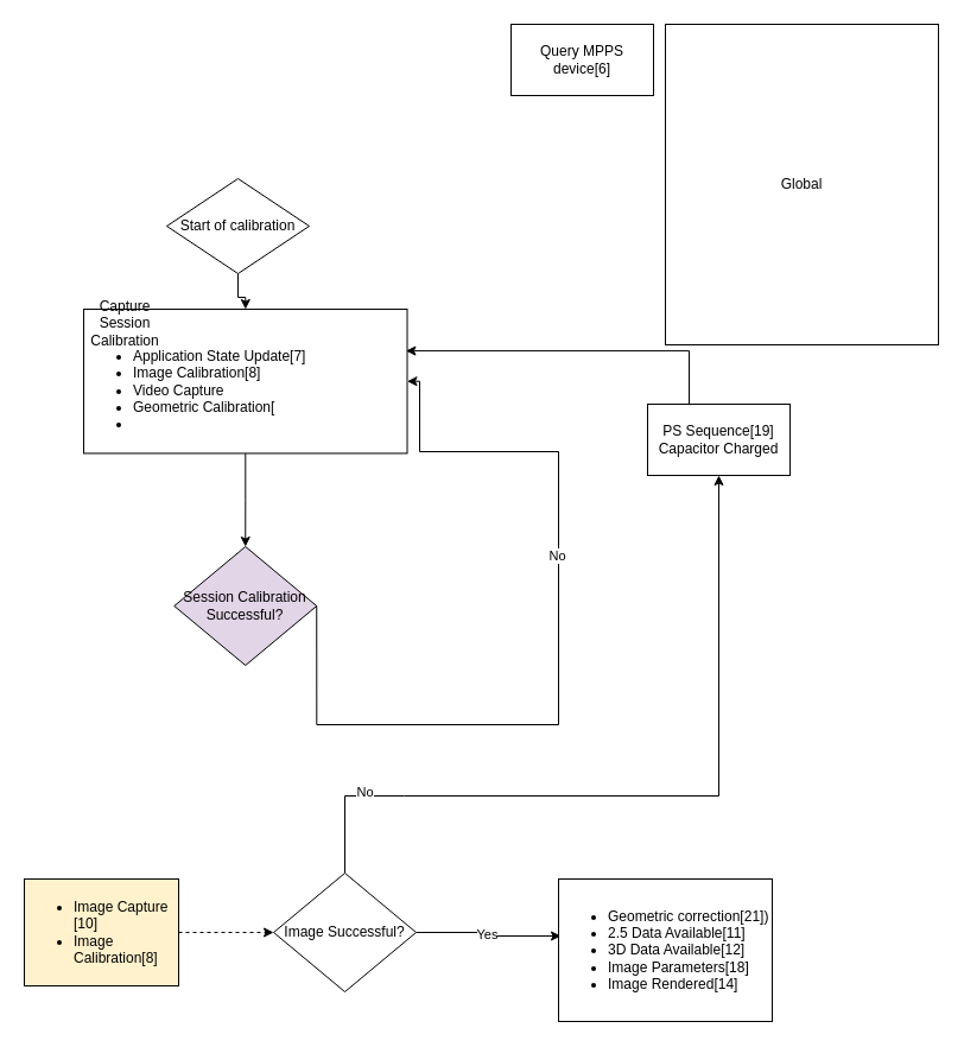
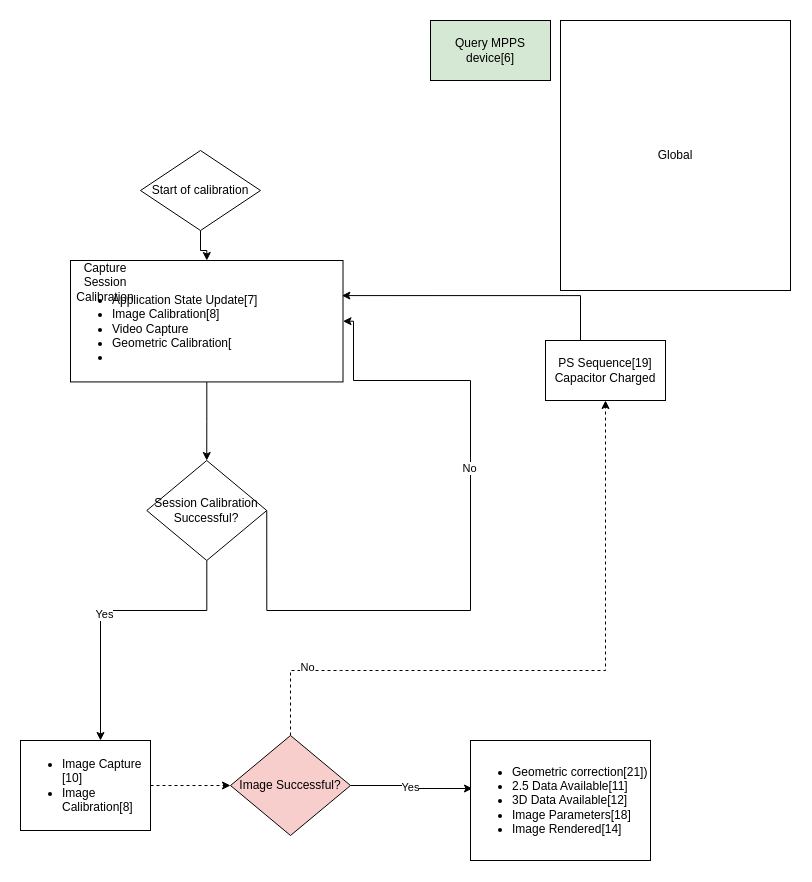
  <mxCell id="0" />
  <mxCell id="1" parent="0" />
  <mxCell id="2" style="edgeStyle=orthogonalEdgeStyle;rounded=0;orthogonalLoop=1;jettySize=auto;html=1;entryX=0.5;entryY=0;entryDx=0;entryDy=0;" edge="1" parent="1" source="9" target="7"><mxGeometry relative="1" as="geometry"><mxPoint x="160" y="660" as="targetPoint" /></mxGeometry></mxCell>
  <mxCell id="3" style="edgeStyle=orthogonalEdgeStyle;rounded=0;orthogonalLoop=1;jettySize=auto;html=1;entryX=1;entryY=0.5;entryDx=0;entryDy=0;exitX=1;exitY=0.5;exitDx=0;exitDy=0;" edge="1" parent="1" source="7" target="9"><mxGeometry relative="1" as="geometry"><Array as="points"><mxPoint x="470" y="610" /><mxPoint x="470" y="380" /><mxPoint x="353" y="380" /></Array></mxGeometry></mxCell>
  <mxCell id="4" value="No" style="edgeLabel;html=1;align=center;verticalAlign=middle;resizable=0;points=[];" vertex="1" connectable="0" parent="3"><mxGeometry x="0.237" y="2" relative="1" as="geometry"><mxPoint as="offset" /></mxGeometry></mxCell>
- <mxCell id="7" value="Session Calibration Successful?" style="rhombus;whiteSpace=wrap;html=1;fillColor=#e1d5e7;" vertex="1" parent="1"><mxGeometry x="146.25" y="460" width="120" height="100" as="geometry" /></mxCell>
+ <mxCell id="5" style="edgeStyle=orthogonalEdgeStyle;rounded=0;orthogonalLoop=1;jettySize=auto;html=1;" edge="1" parent="1" source="7" target="17"><mxGeometry relative="1" as="geometry"><Array as="points"><mxPoint x="100" y="610" /></Array></mxGeometry></mxCell>
+ <mxCell id="6" value="Yes" style="edgeLabel;html=1;align=center;verticalAlign=middle;resizable=0;points=[];" vertex="1" connectable="0" parent="5"><mxGeometry x="0.117" y="3" relative="1" as="geometry"><mxPoint as="offset" /></mxGeometry></mxCell>
+ <mxCell id="7" value="Session Calibration Successful?" style="rhombus;whiteSpace=wrap;html=1;" vertex="1" parent="1"><mxGeometry x="146.25" y="460" width="120" height="100" as="geometry" /></mxCell>
  <mxCell id="8" value="" style="group" vertex="1" connectable="0" parent="1"><mxGeometry x="70" y="260" width="272.5" height="170" as="geometry" /></mxCell>
  <mxCell id="9" value="&lt;div style=&quot;text-align: center&quot;&gt;&lt;br&gt;&lt;/div&gt;&lt;ul&gt;&lt;li&gt;&lt;span style=&quot;text-align: center&quot;&gt;Application State Update[7]&lt;/span&gt;&lt;/li&gt;&lt;li&gt;Image Calibration[8]&lt;/li&gt;&lt;li&gt;Video Capture&lt;/li&gt;&lt;li&gt;Geometric Calibration[&lt;/li&gt;&lt;li&gt;&lt;span style=&quot;color: rgba(0 , 0 , 0 , 0) ; font-family: monospace ; font-size: 0px&quot;&gt;%3CmxGraphModel%3E%3Croot%3E%3CmxCell%20id%3D%220%22%2F%3E%3CmxCell%20id%3D%221%22%20parent%3D%220%22%2F%3E%3CmxCell%20id%3D%222%22%20style%3D%22edgeStyle%3DorthogonalEdgeStyle%3Brounded%3D0%3BorthogonalLoop%3D1%3BjettySize%3Dauto%3Bhtml%3D1%3BentryX%3D0.5%3BentryY%3D0%3BentryDx%3D0%3BentryDy%3D0%3B%22%20edge%3D%221%22%20source%3D%229%22%20target%3D%227%22%20parent%3D%221%22%3E%3CmxGeometry%20relative%3D%221%22%20as%3D%22geometry%22%3E%3CmxPoint%20x%3D%22100%22%20y%3D%22900%22%20as%3D%22targetPoint%22%2F%3E%3C%2FmxGeometry%3E%3C%2FmxCell%3E%3CmxCell%20id%3D%223%22%20style%3D%22edgeStyle%3DorthogonalEdgeStyle%3Brounded%3D0%3BorthogonalLoop%3D1%3BjettySize%3Dauto%3Bhtml%3D1%3BentryX%3D1%3BentryY%3D0.5%3BentryDx%3D0%3BentryDy%3D0%3BexitX%3D1%3BexitY%3D0.5%3BexitDx%3D0%3BexitDy%3D0%3B%22%20edge%3D%221%22%20source%3D%227%22%20target%3D%229%22%20parent%3D%221%22%3E%3CmxGeometry%20relative%3D%221%22%20as%3D%22geometry%22%3E%3CArray%20as%3D%22points%22%3E%3CmxPoint%20x%3D%22410%22%20y%3D%22850%22%2F%3E%3CmxPoint%20x%3D%22410%22%20y%3D%22620%22%2F%3E%3C%2FArray%3E%3C%2FmxGeometry%3E%3C%2FmxCell%3E%3CmxCell%20id%3D%224%22%20value%3D%22No%22%20style%3D%22edgeLabel%3Bhtml%3D1%3Balign%3Dcenter%3BverticalAlign%3Dmiddle%3Bresizable%3D0%3Bpoints%3D%5B%5D%3B%22%20vertex%3D%221%22%20connectable%3D%220%22%20parent%3D%223%22%3E%3CmxGeometry%20x%3D%220.237%22%20y%3D%222%22%20relative%3D%221%22%20as%3D%22geometry%22%3E%3CmxPoint%20as%3D%22offset%22%2F%3E%3C%2FmxGeometry%3E%3C%2FmxCell%3E%3CmxCell%20id%3D%225%22%20style%3D%22edgeStyle%3DorthogonalEdgeStyle%3Brounded%3D0%3BorthogonalLoop%3D1%3BjettySize%3Dauto%3Bhtml%3D1%3B%22%20edge%3D%221%22%20source%3D%227%22%20target%3D%2217%22%20parent%3D%221%22%3E%3CmxGeometry%20relative%3D%221%22%20as%3D%22geometry%22%3E%3CArray%20as%3D%22points%22%3E%3CmxPoint%20x%3D%2240%22%20y%3D%22850%22%2F%3E%3C%2FArray%3E%3C%2FmxGeometry%3E%3C%2FmxCell%3E%3CmxCell%20id%3D%226%22%20value%3D%22Yes%22%20style%3D%22edgeLabel%3Bhtml%3D1%3Balign%3Dcenter%3BverticalAlign%3Dmiddle%3Bresizable%3D0%3Bpoints%3D%5B%5D%3B%22%20vertex%3D%221%22%20connectable%3D%220%22%20parent%3D%225%22%3E%3CmxGeometry%20x%3D%220.117%22%20y%3D%223%22%20relative%3D%221%22%20as%3D%22geometry%22%3E%3CmxPoint%20as%3D%22offset%22%2F%3E%3C%2FmxGeometry%3E%3C%2FmxCell%3E%3CmxCell%20id%3D%227%22%20value%3D%22Calibration%20Successful%3F%22%20style%3D%22rhombus%3BwhiteSpace%3Dwrap%3Bhtml%3D1%3B%22%20vertex%3D%221%22%20parent%3D%221%22%3E%3CmxGeometry%20x%3D%22120%22%20y%3D%22800%22%20width%3D%22120%22%20height%3D%22100%22%20as%3D%22geometry%22%2F%3E%3C%2FmxCell%3E%3CmxCell%20id%3D%228%22%20value%3D%22%22%20style%3D%22group%22%20vertex%3D%221%22%20connectable%3D%220%22%20parent%3D%221%22%3E%3CmxGeometry%20x%3D%2267.5%22%20y%3D%22570%22%20width%3D%22225%22%20height%3D%22140%22%20as%3D%22geometry%22%2F%3E%3C%2FmxCell%3E%3CmxCell%20id%3D%229%22%20value%3D%22%26lt%3Bul%26gt%3B%26lt%3Bli%26gt%3B%26lt%3Bspan%20style%3D%26quot%3Btext-align%3A%20center%26quot%3B%26gt%3BMPPS%20State%20Update%5B6%5D%26lt%3B%2Fspan%26gt%3B%26lt%3B%2Fli%26gt%3B%26lt%3Bli%26gt%3B%26lt%3Bspan%20style%3D%26quot%3Btext-align%3A%20center%26quot%3B%26gt%3BApplication%20State%20Update%5B7%5D%26lt%3B%2Fspan%26gt%3B%26lt%3B%2Fli%26gt%3B%26lt%3Bli%26gt%3BImage%20Calibration%5B8%5D%26lt%3B%2Fli%26gt%3B%26lt%3Bli%26gt%3BVideo%20Capture%5B9%5D%26lt%3B%2Fli%26gt%3B%26lt%3B%2Ful%26gt%3B%22%20style%3D%22rounded%3D0%3BwhiteSpace%3Dwrap%3Bhtml%3D1%3Balign%3Dleft%3B%22%20vertex%3D%221%22%20parent%3D%228%22%3E%3CmxGeometry%20width%3D%22225%22%20height%3D%22100%22%20as%3D%22geometry%22%2F%3E%3C%2FmxCell%3E%3CmxCell%20id%3D%2210%22%20value%3D%22Calibration%22%20style%3D%22text%3Bhtml%3D1%3BstrokeColor%3Dnone%3BfillColor%3Dnone%3Balign%3Dcenter%3BverticalAlign%3Dmiddle%3BwhiteSpace%3Dwrap%3Brounded%3D0%3B%22%20vertex%3D%221%22%20parent%3D%228%22%3E%3CmxGeometry%20x%3D%2212.5%22%20width%3D%2233.333%22%20height%3D%2215.556%22%20as%3D%22geometry%22%2F%3E%3C%2FmxCell%3E%3CmxCell%20id%3D%2211%22%20style%3D%22edgeStyle%3DorthogonalEdgeStyle%3Brounded%3D0%3BorthogonalLoop%3D1%3BjettySize%3Dauto%3Bhtml%3D1%3BentryX%3D0.5%3BentryY%3D1%3BentryDx%3D0%3BentryDy%3D0%3BexitX%3D0.5%3BexitY%3D0%3BexitDx%3D0%3BexitDy%3D0%3B%22%20edge%3D%221%22%20source%3D%2214%22%20target%3D%2219%22%20parent%3D%221%22%3E%3CmxGeometry%20relative%3D%221%22%20as%3D%22geometry%22%3E%3CArray%20as%3D%22points%22%3E%3CmxPoint%20x%3D%22280%22%20y%3D%22910%22%2F%3E%3CmxPoint%20x%3D%22520%22%20y%3D%22910%22%2F%3E%3C%2FArray%3E%3C%2FmxGeometry%3E%3C%2FmxCell%3E%3CmxCell%20id%3D%2212%22%20value%3D%22No%22%20style%3D%22edgeLabel%3Bhtml%3D1%3Balign%3Dcenter%3BverticalAlign%3Dmiddle%3Bresizable%3D0%3Bpoints%3D%5B%5D%3B%22%20vertex%3D%221%22%20connectable%3D%220%22%20parent%3D%2211%22%3E%3CmxGeometry%20x%3D%22-0.752%22%20y%3D%224%22%20relative%3D%221%22%20as%3D%22geometry%22%3E%3CmxPoint%20as%3D%22offset%22%2F%3E%3C%2FmxGeometry%3E%3C%2FmxCell%3E%3CmxCell%20id%3D%2213%22%20value%3D%22Yes%22%20style%3D%22edgeStyle%3DorthogonalEdgeStyle%3Brounded%3D0%3BorthogonalLoop%3D1%3BjettySize%3Dauto%3Bhtml%3D1%3BentryX%3D0.011%3BentryY%3D0.4%3BentryDx%3D0%3BentryDy%3D0%3BentryPerimeter%3D0%3B%22%20edge%3D%221%22%20source%3D%2214%22%20target%3D%2215%22%20parent%3D%221%22%3E%3CmxGeometry%20relative%3D%221%22%20as%3D%22geometry%22%2F%3E%3C%2FmxCell%3E%3CmxCell%20id%3D%2214%22%20value%3D%22Image%20Successful%3F%22%20style%3D%22rhombus%3BwhiteSpace%3Dwrap%3Bhtml%3D1%3B%22%20vertex%3D%221%22%20parent%3D%221%22%3E%3CmxGeometry%20x%3D%22220%22%20y%3D%22975%22%20width%3D%22120%22%20height%3D%22100%22%20as%3D%22geometry%22%2F%3E%3C%2FmxCell%3E%3CmxCell%20id%3D%2215%22%20value%3D%22%26lt%3Bul%26gt%3B%26lt%3Bli%26gt%3BGeometric%20correction%5B21%5D)%26lt%3B%2Fli%26gt%3B%26lt%3Bli%26gt%3B2.5%20Data%20Available%5B11%5D%26lt%3B%2Fli%26gt%3B%26lt%3Bli%26gt%3B3D%20Data%20Available%5B12%5D%26lt%3B%2Fli%26gt%3B%26lt%3Bli%26gt%3BImage%20Parameters%5B18%5D%26lt%3B%2Fli%26gt%3B%26lt%3Bli%26gt%3BImage%20Rendered%5B14%5D%26lt%3B%2Fli%26gt%3B%26lt%3B%2Ful%26gt%3B%22%20style%3D%22rounded%3D0%3BwhiteSpace%3Dwrap%3Bhtml%3D1%3Balign%3Dleft%3B%22%20vertex%3D%221%22%20parent%3D%221%22%3E%3CmxGeometry%20x%3D%22410%22%20y%3D%22980%22%20width%3D%22180%22%20height%3D%22120%22%20as%3D%22geometry%22%2F%3E%3C%2FmxCell%3E%3CmxCell%20id%3D%2216%22%20style%3D%22edgeStyle%3DorthogonalEdgeStyle%3Brounded%3D0%3BorthogonalLoop%3D1%3BjettySize%3Dauto%3Bhtml%3D1%3BentryX%3D0%3BentryY%3D0.5%3BentryDx%3D0%3BentryDy%3D0%3B%22%20edge%3D%221%22%20source%3D%2217%22%20target%3D%2214%22%20parent%3D%221%22%3E%3CmxGeometry%20relative%3D%221%22%20as%3D%22geometry%22%2F%3E%3C%2FmxCell%3E%3CmxCell%20id%3D%2217%22%20value%3D%22%26lt%3Bul%26gt%3B%26lt%3Bli%26gt%3BImage%20Capture%20%5B10%5D%26lt%3B%2Fli%26gt%3B%26lt%3Bli%26gt%3BGeometric%20calibration%5B5%5D%26lt%3B%2Fli%26gt%3B%26lt%3B%2Ful%26gt%3B%22%20style%3D%22rounded%3D0%3BwhiteSpace%3Dwrap%3Bhtml%3D1%3Balign%3Dleft%3B%22%20vertex%3D%221%22%20parent%3D%221%22%3E%3CmxGeometry%20x%3D%2220%22%20y%3D%22980%22%20width%3D%22130%22%20height%3D%2290%22%20as%3D%22geometry%22%2F%3E%3C%2FmxCell%3E%3CmxCell%20id%3D%2218%22%20style%3D%22edgeStyle%3DorthogonalEdgeStyle%3Brounded%3D0%3BorthogonalLoop%3D1%3BjettySize%3Dauto%3Bhtml%3D1%3BentryX%3D0.996%3BentryY%3D0.289%3BentryDx%3D0%3BentryDy%3D0%3BentryPerimeter%3D0%3B%22%20edge%3D%221%22%20source%3D%2219%22%20target%3D%229%22%20parent%3D%221%22%3E%3CmxGeometry%20relative%3D%221%22%20as%3D%22geometry%22%3E%3CArray%20as%3D%22points%22%3E%3CmxPoint%20x%3D%22420%22%20y%3D%22599%22%2F%3E%3CmxPoint%20x%3D%22420%22%20y%3D%22599%22%2F%3E%3C%2FArray%3E%3C%2FmxGeometry%3E%3C%2FmxCell%3E%3CmxCell%20id%3D%2219%22%20value%3D%22PS%20Sequence%5B19%5D%26lt%3Bbr%26gt%3BCapacitor%20Charged%22%20style%3D%22rounded%3D0%3BwhiteSpace%3Dwrap%3Bhtml%3D1%3B%22%20vertex%3D%221%22%20parent%3D%221%22%3E%3CmxGeometry%20x%3D%22460%22%20y%3D%22580%22%20width%3D%22120%22%20height%3D%2260%22%20as%3D%22geometry%22%2F%3E%3C%2FmxCell%3E%3C%2Froot%3E%3C%2FmxGraphModel%3E&lt;/span&gt;&lt;br&gt;&lt;/li&gt;&lt;/ul&gt;" style="rounded=0;whiteSpace=wrap;html=1;align=left;" vertex="1" parent="8"><mxGeometry width="272.5" height="121.429" as="geometry" /></mxCell>
- <mxCell id="10" value="Capture Session Calibration" style="text;html=1;strokeColor=none;fillColor=none;align=center;verticalAlign=middle;whiteSpace=wrap;rounded=0;" vertex="1" parent="8"><mxGeometry x="15.139" width="40.366" height="24.286" as="geometry" /></mxCell>
- <mxCell id="11" style="edgeStyle=orthogonalEdgeStyle;rounded=0;orthogonalLoop=1;jettySize=auto;html=1;entryX=0.5;entryY=1;entryDx=0;entryDy=0;exitX=0.5;exitY=0;exitDx=0;exitDy=0;" edge="1" parent="1" source="14" target="19"><mxGeometry relative="1" as="geometry"><Array as="points"><mxPoint x="340" y="670" /><mxPoint x="580" y="670" /></Array></mxGeometry></mxCell>
+ <mxCell id="10" value="Capture Session Calibration" style="text;html=1;strokeColor=none;fillColor=none;align=center;verticalAlign=middle;whiteSpace=wrap;rounded=0;" vertex="1" parent="8"><mxGeometry x="15.139" y="10" width="40.366" height="24.286" as="geometry" /></mxCell>
+ <mxCell id="11" style="edgeStyle=orthogonalEdgeStyle;rounded=0;orthogonalLoop=1;jettySize=auto;html=1;entryX=0.5;entryY=1;entryDx=0;entryDy=0;exitX=0.5;exitY=0;exitDx=0;exitDy=0;dashed=1;" edge="1" parent="1" source="14" target="19"><mxGeometry relative="1" as="geometry"><Array as="points"><mxPoint x="340" y="670" /><mxPoint x="580" y="670" /></Array></mxGeometry></mxCell>
  <mxCell id="12" value="No" style="edgeLabel;html=1;align=center;verticalAlign=middle;resizable=0;points=[];" vertex="1" connectable="0" parent="11"><mxGeometry x="-0.752" y="4" relative="1" as="geometry"><mxPoint as="offset" /></mxGeometry></mxCell>
  <mxCell id="13" value="Yes" style="edgeStyle=orthogonalEdgeStyle;rounded=0;orthogonalLoop=1;jettySize=auto;html=1;entryX=0.011;entryY=0.4;entryDx=0;entryDy=0;entryPerimeter=0;" edge="1" parent="1" source="14" target="15"><mxGeometry relative="1" as="geometry" /></mxCell>
- <mxCell id="14" value="Image Successful?" style="rhombus;whiteSpace=wrap;html=1;" vertex="1" parent="1"><mxGeometry x="230" y="735" width="120" height="100" as="geometry" /></mxCell>
+ <mxCell id="14" value="Image Successful?" style="rhombus;whiteSpace=wrap;html=1;fillColor=#f8cecc;" vertex="1" parent="1"><mxGeometry x="230" y="735" width="120" height="100" as="geometry" /></mxCell>
  <mxCell id="15" value="&lt;ul&gt;&lt;li&gt;Geometric correction[21])&lt;/li&gt;&lt;li&gt;2.5 Data Available[11]&lt;/li&gt;&lt;li&gt;3D Data Available[12]&lt;/li&gt;&lt;li&gt;Image Parameters[18]&lt;/li&gt;&lt;li&gt;Image Rendered[14]&lt;/li&gt;&lt;/ul&gt;" style="rounded=0;whiteSpace=wrap;html=1;align=left;" vertex="1" parent="1"><mxGeometry x="470" y="740" width="180" height="120" as="geometry" /></mxCell>
  <mxCell id="16" style="edgeStyle=orthogonalEdgeStyle;rounded=0;orthogonalLoop=1;jettySize=auto;html=1;entryX=0;entryY=0.5;entryDx=0;entryDy=0;dashed=1;" edge="1" parent="1" source="17" target="14"><mxGeometry relative="1" as="geometry" /></mxCell>
- <mxCell id="17" value="&lt;ul&gt;&lt;li&gt;Image Capture [10]&lt;/li&gt;&lt;li&gt;Image Calibration[8]&lt;/li&gt;&lt;/ul&gt;" style="rounded=0;whiteSpace=wrap;html=1;align=left;fillColor=#fff2cc;" vertex="1" parent="1"><mxGeometry x="20" y="740" width="130" height="90" as="geometry" /></mxCell>
+ <mxCell id="17" value="&lt;ul&gt;&lt;li&gt;Image Capture [10]&lt;/li&gt;&lt;li&gt;Image Calibration[8]&lt;/li&gt;&lt;/ul&gt;" style="rounded=0;whiteSpace=wrap;html=1;align=left;" vertex="1" parent="1"><mxGeometry x="20" y="740" width="130" height="90" as="geometry" /></mxCell>
  <mxCell id="18" style="edgeStyle=orthogonalEdgeStyle;rounded=0;orthogonalLoop=1;jettySize=auto;html=1;entryX=0.996;entryY=0.289;entryDx=0;entryDy=0;entryPerimeter=0;" edge="1" parent="1" source="19" target="9"><mxGeometry relative="1" as="geometry"><Array as="points"><mxPoint x="580" y="295" /></Array></mxGeometry></mxCell>
  <mxCell id="19" value="PS Sequence[19]&lt;br&gt;Capacitor Charged" style="rounded=0;whiteSpace=wrap;html=1;" vertex="1" parent="1"><mxGeometry x="545" y="340" width="120" height="60" as="geometry" /></mxCell>
  <mxCell id="20" style="edgeStyle=orthogonalEdgeStyle;rounded=0;orthogonalLoop=1;jettySize=auto;html=1;" edge="1" parent="1" source="21" target="9"><mxGeometry relative="1" as="geometry" /></mxCell>
  <mxCell id="21" value="Start of calibration" style="rhombus;whiteSpace=wrap;html=1;" vertex="1" parent="1"><mxGeometry x="140" y="150" width="120" height="80" as="geometry" /></mxCell>
- <mxCell id="22" value="Query MPPS device[6]" style="rounded=0;whiteSpace=wrap;html=1;" vertex="1" parent="1"><mxGeometry x="430" y="20" width="120" height="60" as="geometry" /></mxCell>
+ <mxCell id="22" value="Query MPPS device[6]" style="rounded=0;whiteSpace=wrap;html=1;fillColor=#d5e8d4;" vertex="1" parent="1"><mxGeometry x="430" y="20" width="120" height="60" as="geometry" /></mxCell>
  <mxCell id="23" value="Global" style="rounded=0;whiteSpace=wrap;html=1;" vertex="1" parent="1"><mxGeometry x="560" y="20" width="230" height="270" as="geometry" /></mxCell>
